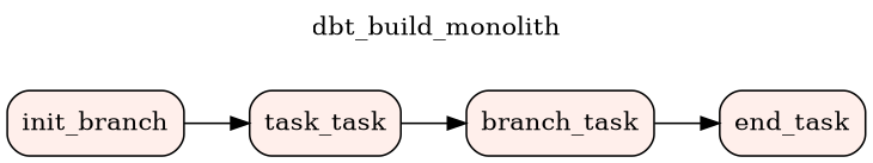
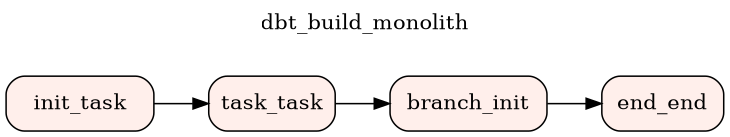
  digraph {
    label=dbt_build_monolith
    labelloc=t
    rankdir=LR
    node [color="#000000" fillcolor="#ffefeb" shape=rectangle style="filled,rounded"]
-   n1 [label=branch_task]
-   n2 [label=end_task]
-   n3 [label=init_branch]
+   n1 [label=branch_init]
+   n2 [label=end_end]
+   n3 [label=init_task]
    n4 [label=task_task]
    n1 -> n2
    n3 -> n4
    n4 -> n1
  }
